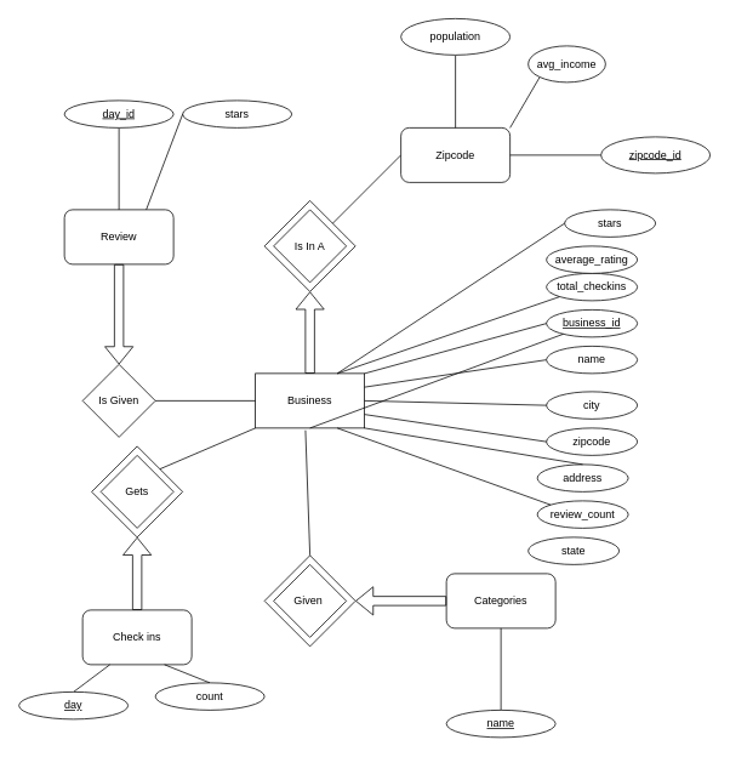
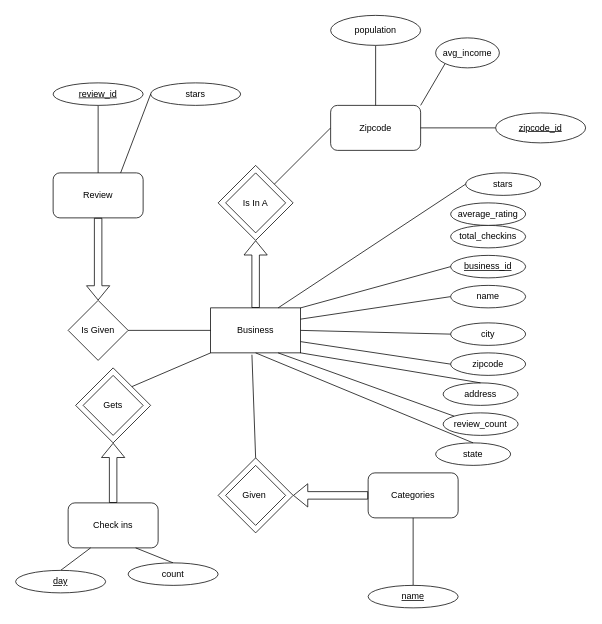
  <mxCell id="0" />
  <mxCell id="1" parent="0" />
  <mxCell id="2" value="Business" style="rounded=0;whiteSpace=wrap;html=1;" vertex="1" parent="1"><mxGeometry x="280" y="410" width="120" height="60" as="geometry" /></mxCell>
  <mxCell id="3" value="" style="endArrow=none;html=1;rounded=0;exitX=1;exitY=0.25;exitDx=0;exitDy=0;entryX=0;entryY=0.5;entryDx=0;entryDy=0;" edge="1" parent="1" source="2" target="4"><mxGeometry width="50" height="50" relative="1" as="geometry"><mxPoint x="430" y="470" as="sourcePoint" /><mxPoint x="470" y="410" as="targetPoint" /></mxGeometry></mxCell>
  <mxCell id="4" value="name" style="ellipse;whiteSpace=wrap;html=1;" vertex="1" parent="1"><mxGeometry x="600" y="380" width="100" height="30" as="geometry" /></mxCell>
  <mxCell id="5" value="&lt;u&gt;business_id&lt;/u&gt;" style="ellipse;whiteSpace=wrap;html=1;" vertex="1" parent="1"><mxGeometry x="600" y="340" width="100" height="30" as="geometry" /></mxCell>
  <mxCell id="6" value="city" style="ellipse;whiteSpace=wrap;html=1;" vertex="1" parent="1"><mxGeometry x="600" y="430" width="100" height="30" as="geometry" /></mxCell>
  <mxCell id="7" value="state" style="ellipse;whiteSpace=wrap;html=1;" vertex="1" parent="1"><mxGeometry x="580" y="590" width="100" height="30" as="geometry" /></mxCell>
  <mxCell id="8" value="zipcode" style="ellipse;whiteSpace=wrap;html=1;" vertex="1" parent="1"><mxGeometry x="600" y="470" width="100" height="30" as="geometry" /></mxCell>
  <mxCell id="9" value="address" style="ellipse;whiteSpace=wrap;html=1;" vertex="1" parent="1"><mxGeometry x="590" y="510" width="100" height="30" as="geometry" /></mxCell>
  <mxCell id="10" value="review_count" style="ellipse;whiteSpace=wrap;html=1;" vertex="1" parent="1"><mxGeometry x="590" y="550" width="100" height="30" as="geometry" /></mxCell>
  <mxCell id="11" value="total_checkins" style="ellipse;whiteSpace=wrap;html=1;" vertex="1" parent="1"><mxGeometry x="600" y="300" width="100" height="30" as="geometry" /></mxCell>
  <mxCell id="12" value="average_rating" style="ellipse;whiteSpace=wrap;html=1;" vertex="1" parent="1"><mxGeometry x="600" y="270" width="100" height="30" as="geometry" /></mxCell>
  <mxCell id="13" value="stars" style="ellipse;whiteSpace=wrap;html=1;" vertex="1" parent="1"><mxGeometry x="620" y="230" width="100" height="30" as="geometry" /></mxCell>
  <mxCell id="14" value="" style="endArrow=none;html=1;rounded=0;exitX=1;exitY=0.25;exitDx=0;exitDy=0;entryX=0;entryY=0.5;entryDx=0;entryDy=0;" edge="1" parent="1" target="5"><mxGeometry width="50" height="50" relative="1" as="geometry"><mxPoint x="400" y="410" as="sourcePoint" /><mxPoint x="480" y="360" as="targetPoint" /></mxGeometry></mxCell>
  <mxCell id="15" value="" style="endArrow=none;html=1;rounded=0;exitX=1;exitY=0.5;exitDx=0;exitDy=0;entryX=0;entryY=0.5;entryDx=0;entryDy=0;" edge="1" parent="1" source="2" target="6"><mxGeometry width="50" height="50" relative="1" as="geometry"><mxPoint x="420" y="445" as="sourcePoint" /><mxPoint x="500" y="440" as="targetPoint" /></mxGeometry></mxCell>
  <mxCell id="16" value="" style="endArrow=none;html=1;rounded=0;exitX=1;exitY=0.75;exitDx=0;exitDy=0;entryX=0;entryY=0.5;entryDx=0;entryDy=0;" edge="1" parent="1" source="2" target="8"><mxGeometry width="50" height="50" relative="1" as="geometry"><mxPoint x="430" y="455" as="sourcePoint" /><mxPoint x="510" y="435" as="targetPoint" /></mxGeometry></mxCell>
  <mxCell id="17" value="" style="endArrow=none;html=1;rounded=0;exitX=1;exitY=1;exitDx=0;exitDy=0;entryX=0.5;entryY=0;entryDx=0;entryDy=0;" edge="1" parent="1" source="2" target="9"><mxGeometry width="50" height="50" relative="1" as="geometry"><mxPoint x="440" y="465" as="sourcePoint" /><mxPoint x="520" y="445" as="targetPoint" /></mxGeometry></mxCell>
  <mxCell id="18" value="" style="endArrow=none;html=1;rounded=0;exitX=0.75;exitY=1;exitDx=0;exitDy=0;entryX=0;entryY=0;entryDx=0;entryDy=0;" edge="1" parent="1" source="2" target="10"><mxGeometry width="50" height="50" relative="1" as="geometry"><mxPoint x="450" y="475" as="sourcePoint" /><mxPoint x="450" y="520" as="targetPoint" /></mxGeometry></mxCell>
- <mxCell id="19" value="" style="endArrow=none;html=1;rounded=0;exitX=0.5;exitY=1;exitDx=0;exitDy=0;" edge="1" parent="1" source="2" target="5"><mxGeometry width="50" height="50" relative="1" as="geometry"><mxPoint x="460" y="485" as="sourcePoint" /><mxPoint x="540" y="465" as="targetPoint" /></mxGeometry></mxCell>
- <mxCell id="20" value="" style="endArrow=none;html=1;rounded=0;exitX=0.75;exitY=0;exitDx=0;exitDy=0;entryX=0;entryY=1;entryDx=0;entryDy=0;" edge="1" parent="1" source="2" target="11"><mxGeometry width="50" height="50" relative="1" as="geometry"><mxPoint x="470" y="495" as="sourcePoint" /><mxPoint x="550" y="475" as="targetPoint" /></mxGeometry></mxCell>
+ <mxCell id="19" value="" style="endArrow=none;html=1;rounded=0;exitX=0.5;exitY=1;exitDx=0;exitDy=0;entryX=0.5;entryY=0;entryDx=0;entryDy=0;" edge="1" parent="1" source="2" target="7"><mxGeometry width="50" height="50" relative="1" as="geometry"><mxPoint x="460" y="485" as="sourcePoint" /><mxPoint x="540" y="465" as="targetPoint" /></mxGeometry></mxCell>
  <mxCell id="21" value="" style="endArrow=none;html=1;rounded=0;entryX=0;entryY=0.5;entryDx=0;entryDy=0;exitX=0.75;exitY=0;exitDx=0;exitDy=0;" edge="1" parent="1" source="2" target="13"><mxGeometry width="50" height="50" relative="1" as="geometry"><mxPoint x="310" y="410" as="sourcePoint" /><mxPoint x="480" y="260" as="targetPoint" /></mxGeometry></mxCell>
  <mxCell id="22" value="" style="endArrow=none;html=1;rounded=0;entryX=0;entryY=0.5;entryDx=0;entryDy=0;exitX=1;exitY=0.5;exitDx=0;exitDy=0;" edge="1" parent="1" source="23" target="2"><mxGeometry width="50" height="50" relative="1" as="geometry"><mxPoint x="180" y="440" as="sourcePoint" /><mxPoint x="200" y="440" as="targetPoint" /></mxGeometry></mxCell>
  <mxCell id="23" value="Is Given" style="rhombus;whiteSpace=wrap;html=1;" vertex="1" parent="1"><mxGeometry x="90" y="400" width="80" height="80" as="geometry" /></mxCell>
  <mxCell id="24" value="Review" style="rounded=1;whiteSpace=wrap;html=1;" vertex="1" parent="1"><mxGeometry x="70" y="230" width="120" height="60" as="geometry" /></mxCell>
  <mxCell id="25" value="" style="endArrow=none;html=1;rounded=0;exitX=0.5;exitY=0;exitDx=0;exitDy=0;entryX=0.5;entryY=1;entryDx=0;entryDy=0;" edge="1" parent="1" source="24" target="26"><mxGeometry width="50" height="50" relative="1" as="geometry"><mxPoint x="140" y="180" as="sourcePoint" /><mxPoint x="130" y="150" as="targetPoint" /></mxGeometry></mxCell>
- <mxCell id="26" value="&lt;u&gt;day_id&lt;/u&gt;" style="ellipse;whiteSpace=wrap;html=1;" vertex="1" parent="1"><mxGeometry x="70" y="110" width="120" height="30" as="geometry" /></mxCell>
+ <mxCell id="26" value="&lt;u&gt;review_id&lt;/u&gt;" style="ellipse;whiteSpace=wrap;html=1;" vertex="1" parent="1"><mxGeometry x="70" y="110" width="120" height="30" as="geometry" /></mxCell>
  <mxCell id="27" value="" style="shape=flexArrow;endArrow=classic;html=1;rounded=0;entryX=0.5;entryY=0;entryDx=0;entryDy=0;exitX=0.5;exitY=1;exitDx=0;exitDy=0;" edge="1" parent="1" source="24" target="23"><mxGeometry width="50" height="50" relative="1" as="geometry"><mxPoint x="80" y="380" as="sourcePoint" /><mxPoint x="130" y="330" as="targetPoint" /></mxGeometry></mxCell>
  <mxCell id="28" value="stars" style="ellipse;whiteSpace=wrap;html=1;" vertex="1" parent="1"><mxGeometry x="200" y="110" width="120" height="30" as="geometry" /></mxCell>
  <mxCell id="29" value="" style="endArrow=none;html=1;rounded=0;exitX=0.75;exitY=0;exitDx=0;exitDy=0;entryX=0;entryY=0.5;entryDx=0;entryDy=0;" edge="1" parent="1" source="24" target="28"><mxGeometry width="50" height="50" relative="1" as="geometry"><mxPoint x="140" y="240" as="sourcePoint" /><mxPoint x="140" y="150" as="targetPoint" /></mxGeometry></mxCell>
  <mxCell id="30" value="Gets" style="rhombus;whiteSpace=wrap;html=1;" vertex="1" parent="1"><mxGeometry x="110" y="500" width="80" height="80" as="geometry" /></mxCell>
  <mxCell id="31" value="" style="endArrow=none;html=1;rounded=0;entryX=0;entryY=1;entryDx=0;entryDy=0;exitX=1;exitY=0;exitDx=0;exitDy=0;" edge="1" parent="1" source="32" target="2"><mxGeometry width="50" height="50" relative="1" as="geometry"><mxPoint x="220" y="490" as="sourcePoint" /><mxPoint x="290" y="450" as="targetPoint" /></mxGeometry></mxCell>
  <mxCell id="32" value="" style="rhombus;whiteSpace=wrap;html=1;fillColor=none;" vertex="1" parent="1"><mxGeometry x="100" y="490" width="100" height="100" as="geometry" /></mxCell>
  <mxCell id="33" value="Check ins" style="rounded=1;whiteSpace=wrap;html=1;" vertex="1" parent="1"><mxGeometry x="90" y="670" width="120" height="60" as="geometry" /></mxCell>
  <mxCell id="34" value="" style="endArrow=none;html=1;rounded=0;entryX=0.25;entryY=1;entryDx=0;entryDy=0;exitX=0.5;exitY=0;exitDx=0;exitDy=0;" edge="1" parent="1" source="35" target="33"><mxGeometry width="50" height="50" relative="1" as="geometry"><mxPoint x="70" y="780" as="sourcePoint" /><mxPoint x="130" y="780" as="targetPoint" /></mxGeometry></mxCell>
  <mxCell id="35" value="&lt;u&gt;day&lt;/u&gt;" style="ellipse;whiteSpace=wrap;html=1;" vertex="1" parent="1"><mxGeometry x="20" y="760" width="120" height="30" as="geometry" /></mxCell>
  <mxCell id="36" value="" style="endArrow=none;html=1;rounded=0;entryX=0.75;entryY=1;entryDx=0;entryDy=0;exitX=0.5;exitY=0;exitDx=0;exitDy=0;" edge="1" parent="1" source="37" target="33"><mxGeometry width="50" height="50" relative="1" as="geometry"><mxPoint x="280" y="780" as="sourcePoint" /><mxPoint x="160" y="740" as="targetPoint" /></mxGeometry></mxCell>
  <mxCell id="37" value="count" style="ellipse;whiteSpace=wrap;html=1;" vertex="1" parent="1"><mxGeometry x="170" y="750" width="120" height="30" as="geometry" /></mxCell>
  <mxCell id="38" value="" style="endArrow=none;html=1;rounded=0;entryX=0.459;entryY=1.041;entryDx=0;entryDy=0;entryPerimeter=0;exitX=0.5;exitY=0;exitDx=0;exitDy=0;" edge="1" parent="1" source="39" target="2"><mxGeometry width="50" height="50" relative="1" as="geometry"><mxPoint x="340" y="610" as="sourcePoint" /><mxPoint x="290" y="480" as="targetPoint" /></mxGeometry></mxCell>
  <mxCell id="39" value="" style="rhombus;whiteSpace=wrap;html=1;fillColor=none;" vertex="1" parent="1"><mxGeometry x="290" y="610" width="100" height="100" as="geometry" /></mxCell>
  <mxCell id="40" value="Given&amp;nbsp;" style="rhombus;whiteSpace=wrap;html=1;" vertex="1" parent="1"><mxGeometry x="300" y="620" width="80" height="80" as="geometry" /></mxCell>
  <mxCell id="41" value="Categories" style="rounded=1;whiteSpace=wrap;html=1;" vertex="1" parent="1"><mxGeometry x="490" y="630" width="120" height="60" as="geometry" /></mxCell>
  <mxCell id="42" value="" style="endArrow=none;html=1;rounded=0;entryX=0.5;entryY=1;entryDx=0;entryDy=0;exitX=0.5;exitY=0;exitDx=0;exitDy=0;" edge="1" parent="1" source="43" target="41"><mxGeometry width="50" height="50" relative="1" as="geometry"><mxPoint x="550" y="760" as="sourcePoint" /><mxPoint x="590" y="730" as="targetPoint" /></mxGeometry></mxCell>
  <mxCell id="43" value="&lt;u&gt;name&lt;/u&gt;" style="ellipse;whiteSpace=wrap;html=1;" vertex="1" parent="1"><mxGeometry x="490" y="780" width="120" height="30" as="geometry" /></mxCell>
  <mxCell id="44" value="" style="rhombus;whiteSpace=wrap;html=1;fillColor=none;" vertex="1" parent="1"><mxGeometry x="290" y="220" width="100" height="100" as="geometry" /></mxCell>
  <mxCell id="45" value="Is In A" style="rhombus;whiteSpace=wrap;html=1;" vertex="1" parent="1"><mxGeometry x="300" y="230" width="80" height="80" as="geometry" /></mxCell>
  <mxCell id="46" value="" style="endArrow=none;html=1;rounded=0;exitX=1;exitY=0;exitDx=0;exitDy=0;entryX=0;entryY=0.5;entryDx=0;entryDy=0;" edge="1" parent="1" source="44" target="47"><mxGeometry width="50" height="50" relative="1" as="geometry"><mxPoint x="430" y="230" as="sourcePoint" /><mxPoint x="440" y="180" as="targetPoint" /></mxGeometry></mxCell>
  <mxCell id="47" value="Zipcode" style="rounded=1;whiteSpace=wrap;html=1;" vertex="1" parent="1"><mxGeometry x="440" y="140" width="120" height="60" as="geometry" /></mxCell>
  <mxCell id="48" value="" style="endArrow=none;html=1;rounded=0;exitX=0.5;exitY=0;exitDx=0;exitDy=0;entryX=0.5;entryY=1;entryDx=0;entryDy=0;" edge="1" parent="1" source="47" target="49"><mxGeometry width="50" height="50" relative="1" as="geometry"><mxPoint x="375" y="255" as="sourcePoint" /><mxPoint x="500" y="40" as="targetPoint" /></mxGeometry></mxCell>
  <mxCell id="49" value="population" style="ellipse;whiteSpace=wrap;html=1;" vertex="1" parent="1"><mxGeometry x="440" y="20" width="120" height="40" as="geometry" /></mxCell>
  <mxCell id="50" value="" style="endArrow=none;html=1;rounded=0;exitX=1;exitY=0;exitDx=0;exitDy=0;entryX=0;entryY=1;entryDx=0;entryDy=0;" edge="1" parent="1" source="47" target="51"><mxGeometry width="50" height="50" relative="1" as="geometry"><mxPoint x="590" y="150" as="sourcePoint" /><mxPoint x="600" y="70" as="targetPoint" /></mxGeometry></mxCell>
  <mxCell id="51" value="avg_income" style="ellipse;whiteSpace=wrap;html=1;" vertex="1" parent="1"><mxGeometry x="580" y="50" width="85" height="40" as="geometry" /></mxCell>
  <mxCell id="52" value="" style="endArrow=none;html=1;rounded=0;exitX=1;exitY=0.5;exitDx=0;exitDy=0;entryX=0;entryY=0.5;entryDx=0;entryDy=0;" edge="1" parent="1" source="47" target="53"><mxGeometry width="50" height="50" relative="1" as="geometry"><mxPoint x="610" y="190" as="sourcePoint" /><mxPoint x="650" y="170" as="targetPoint" /></mxGeometry></mxCell>
  <mxCell id="53" value="&lt;u&gt;zipcode_id&lt;/u&gt;" style="ellipse;whiteSpace=wrap;html=1;" vertex="1" parent="1"><mxGeometry x="660" y="150" width="120" height="40" as="geometry" /></mxCell>
  <mxCell id="54" value="" style="shape=flexArrow;endArrow=classic;html=1;rounded=0;exitX=0.5;exitY=0;exitDx=0;exitDy=0;entryX=0.5;entryY=1;entryDx=0;entryDy=0;" edge="1" parent="1" source="33" target="32"><mxGeometry width="50" height="50" relative="1" as="geometry"><mxPoint x="50" y="630" as="sourcePoint" /><mxPoint x="150" y="590" as="targetPoint" /></mxGeometry></mxCell>
  <mxCell id="55" value="" style="shape=flexArrow;endArrow=classic;html=1;rounded=0;exitX=0;exitY=0.5;exitDx=0;exitDy=0;entryX=1;entryY=0.5;entryDx=0;entryDy=0;" edge="1" parent="1" source="41" target="39"><mxGeometry width="50" height="50" relative="1" as="geometry"><mxPoint x="160" y="680" as="sourcePoint" /><mxPoint x="160" y="600" as="targetPoint" /></mxGeometry></mxCell>
  <mxCell id="56" value="" style="shape=flexArrow;endArrow=classic;html=1;rounded=0;entryX=0.5;entryY=1;entryDx=0;entryDy=0;exitX=0.5;exitY=0;exitDx=0;exitDy=0;" edge="1" parent="1" source="2" target="44"><mxGeometry width="50" height="50" relative="1" as="geometry"><mxPoint x="270" y="390" as="sourcePoint" /><mxPoint x="320" y="340" as="targetPoint" /></mxGeometry></mxCell>
